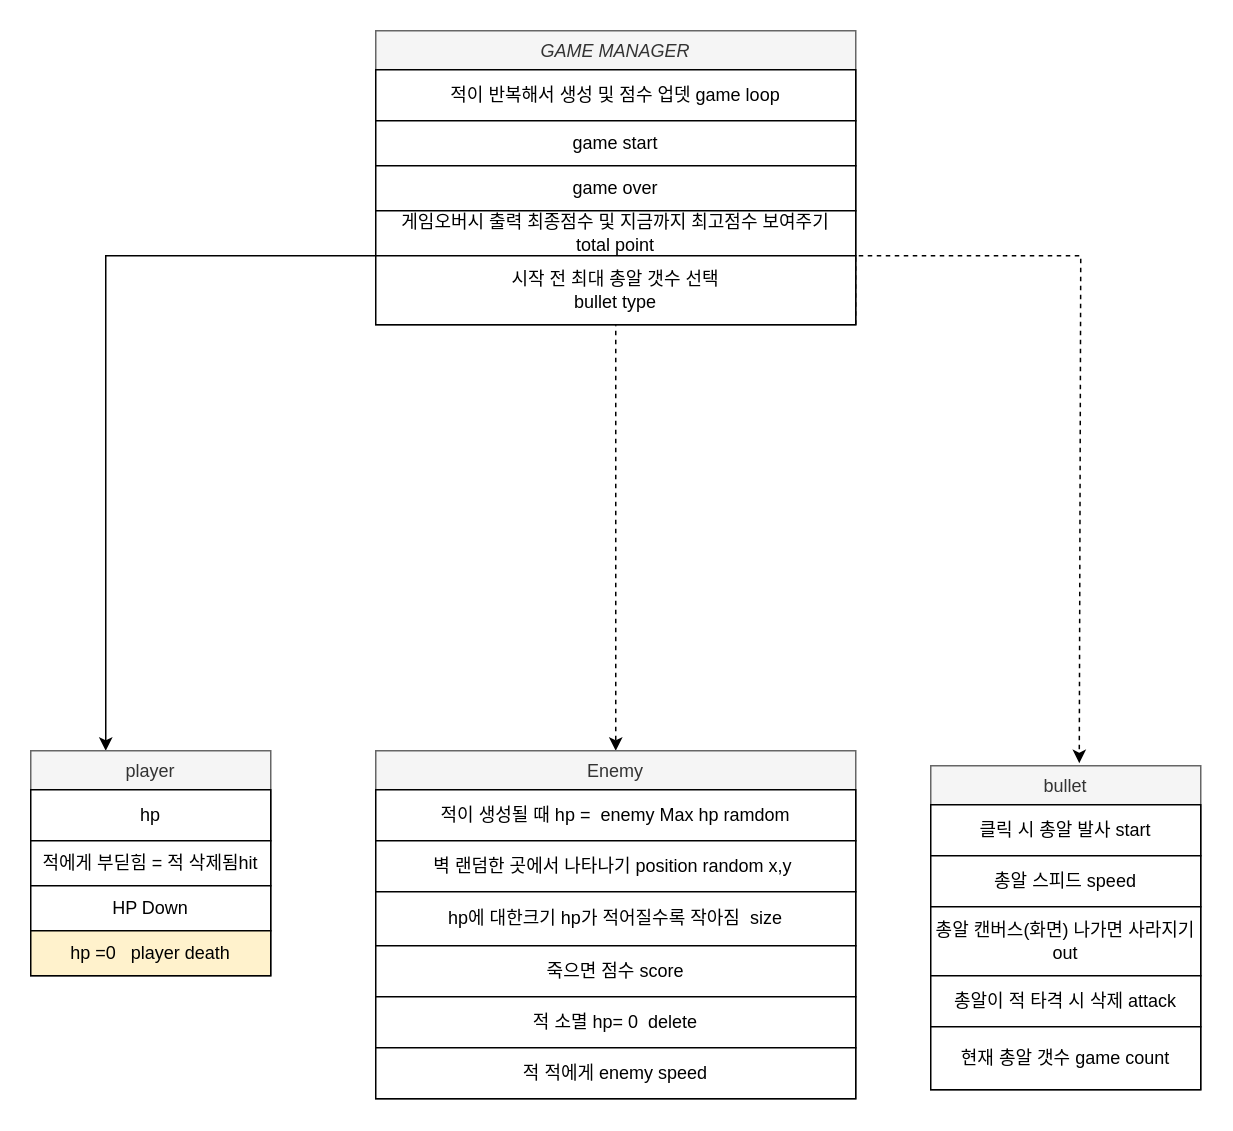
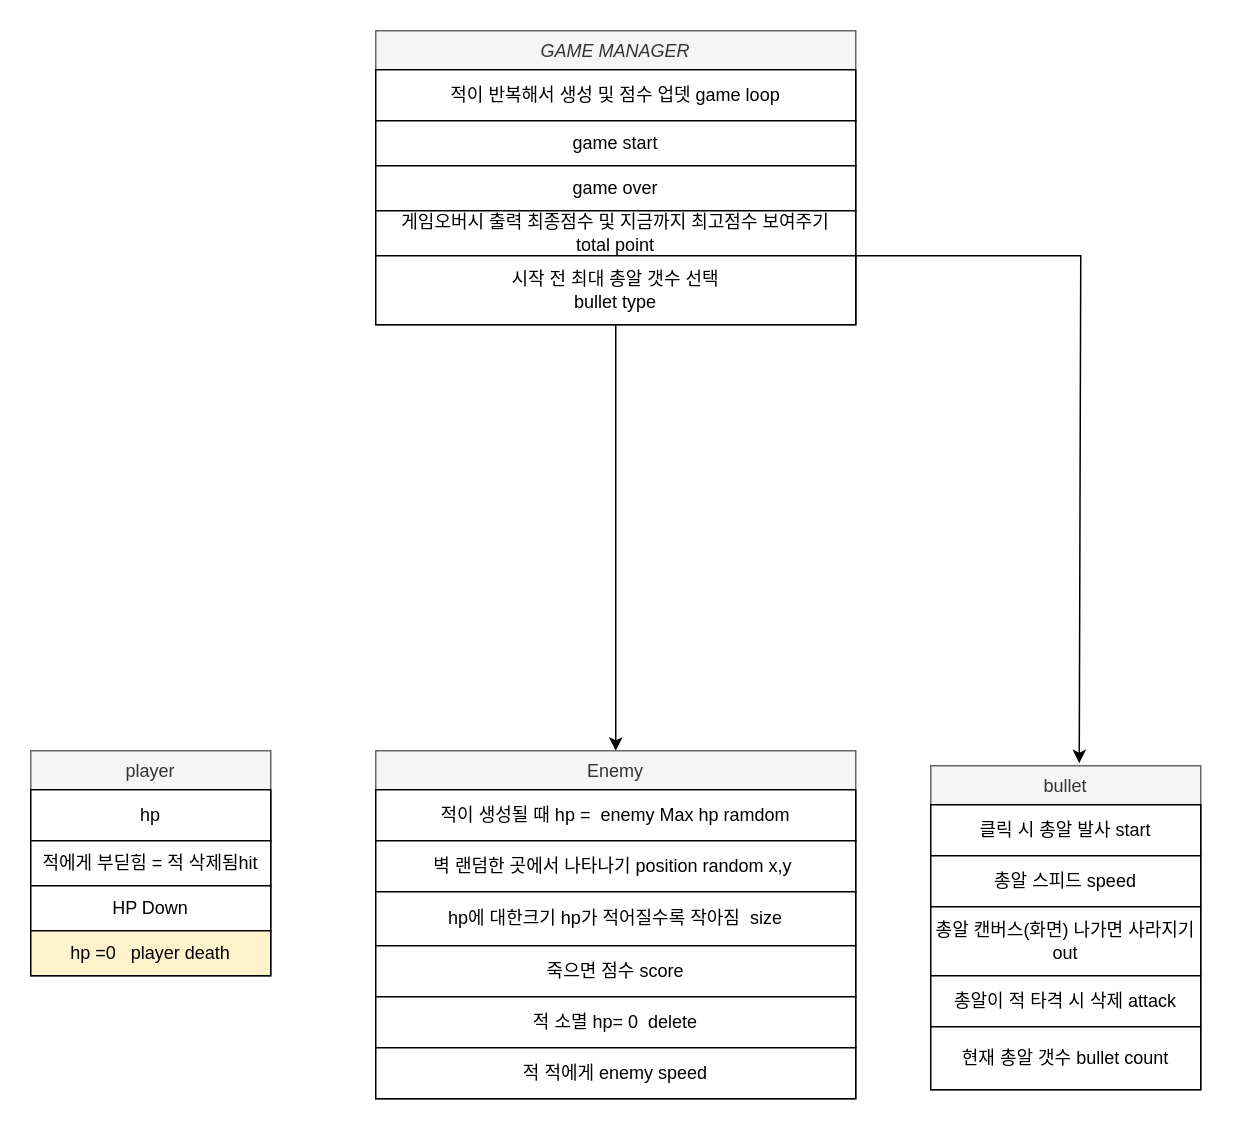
  <mxCell id="0" />
  <mxCell id="1" parent="0" />
- <mxCell id="2" style="edgeStyle=orthogonalEdgeStyle;rounded=0;orthogonalLoop=1;jettySize=auto;html=1;exitX=0.25;exitY=1;exitDx=0;exitDy=0;" edge="1" parent="1" source="5" target="11"><mxGeometry relative="1" as="geometry"><mxPoint x="70" y="440" as="targetPoint" /><Array as="points"><mxPoint x="70" y="170" /></Array></mxGeometry></mxCell>
- <mxCell id="3" style="edgeStyle=orthogonalEdgeStyle;rounded=0;orthogonalLoop=1;jettySize=auto;html=1;exitX=0.5;exitY=1;exitDx=0;exitDy=0;dashed=1;" edge="1" parent="1" source="5" target="16"><mxGeometry relative="1" as="geometry"><Array as="points"><mxPoint x="410" y="170" /></Array></mxGeometry></mxCell>
- <mxCell id="4" style="edgeStyle=orthogonalEdgeStyle;rounded=0;orthogonalLoop=1;jettySize=auto;html=1;exitX=1;exitY=1;exitDx=0;exitDy=0;entryX=0.55;entryY=-0.008;entryDx=0;entryDy=0;entryPerimeter=0;dashed=1;" edge="1" parent="1" source="5" target="23"><mxGeometry relative="1" as="geometry"><mxPoint x="720" y="500" as="targetPoint" /><Array as="points"><mxPoint x="720" y="170" /></Array></mxGeometry></mxCell>
+ <mxCell id="3" style="edgeStyle=orthogonalEdgeStyle;rounded=0;orthogonalLoop=1;jettySize=auto;html=1;exitX=0.5;exitY=1;exitDx=0;exitDy=0;" edge="1" parent="1" source="5" target="16"><mxGeometry relative="1" as="geometry"><Array as="points"><mxPoint x="410" y="170" /></Array></mxGeometry></mxCell>
+ <mxCell id="4" style="edgeStyle=orthogonalEdgeStyle;rounded=0;orthogonalLoop=1;jettySize=auto;html=1;exitX=1;exitY=1;exitDx=0;exitDy=0;entryX=0.55;entryY=-0.008;entryDx=0;entryDy=0;entryPerimeter=0;" edge="1" parent="1" source="5" target="23"><mxGeometry relative="1" as="geometry"><mxPoint x="720" y="500" as="targetPoint" /><Array as="points"><mxPoint x="720" y="170" /></Array></mxGeometry></mxCell>
  <mxCell id="5" value="GAME MANAGER" style="swimlane;fontStyle=2;align=center;verticalAlign=top;childLayout=stackLayout;horizontal=1;startSize=26;horizontalStack=0;resizeParent=1;resizeLast=0;collapsible=1;marginBottom=0;rounded=0;shadow=0;strokeWidth=1;fillColor=#f5f5f5;strokeColor=#666666;fontColor=#333333;" parent="1" vertex="1"><mxGeometry x="250" y="20" width="320" height="196" as="geometry"><mxRectangle x="230" y="140" width="160" height="26" as="alternateBounds" /></mxGeometry></mxCell>
  <mxCell id="6" value="적이 반복해서 생성 및 점수 업뎃 game loop" style="rounded=0;whiteSpace=wrap;html=1;" vertex="1" parent="5"><mxGeometry y="26" width="320" height="34" as="geometry" /></mxCell>
  <mxCell id="7" value="game start" style="rounded=0;whiteSpace=wrap;html=1;" vertex="1" parent="5"><mxGeometry y="60" width="320" height="30" as="geometry" /></mxCell>
  <mxCell id="8" value="game over" style="rounded=0;whiteSpace=wrap;html=1;" vertex="1" parent="5"><mxGeometry y="90" width="320" height="30" as="geometry" /></mxCell>
  <mxCell id="9" value="게임오버시 출력 최종점수 및 지금까지 최고점수 보여주기&lt;br&gt;total point" style="rounded=0;whiteSpace=wrap;html=1;" vertex="1" parent="5"><mxGeometry y="120" width="320" height="30" as="geometry" /></mxCell>
  <mxCell id="10" value="시작 전 최대 총알 갯수 선택&lt;br&gt;bullet type" style="rounded=0;whiteSpace=wrap;html=1;" vertex="1" parent="5"><mxGeometry y="150" width="320" height="46" as="geometry" /></mxCell>
  <mxCell id="11" value="player" style="swimlane;fontStyle=0;align=center;verticalAlign=top;childLayout=stackLayout;horizontal=1;startSize=26;horizontalStack=0;resizeParent=1;resizeLast=0;collapsible=1;marginBottom=0;rounded=0;shadow=0;strokeWidth=1;fillColor=#f5f5f5;strokeColor=#666666;fontColor=#333333;" parent="1" vertex="1"><mxGeometry x="20" y="500" width="160" height="150" as="geometry"><mxRectangle x="130" y="380" width="160" height="26" as="alternateBounds" /></mxGeometry></mxCell>
  <mxCell id="12" value="hp" style="rounded=0;whiteSpace=wrap;html=1;" vertex="1" parent="11"><mxGeometry y="26" width="160" height="34" as="geometry" /></mxCell>
  <mxCell id="13" value="적에게 부딛힘 = 적 삭제됨hit" style="rounded=0;whiteSpace=wrap;html=1;" vertex="1" parent="11"><mxGeometry y="60" width="160" height="30" as="geometry" /></mxCell>
  <mxCell id="14" value="HP Down" style="rounded=0;whiteSpace=wrap;html=1;" vertex="1" parent="11"><mxGeometry y="90" width="160" height="30" as="geometry" /></mxCell>
  <mxCell id="15" value="hp =0&amp;nbsp; &amp;nbsp;player death" style="rounded=0;whiteSpace=wrap;html=1;fillColor=#fff2cc;" vertex="1" parent="11"><mxGeometry y="120" width="160" height="30" as="geometry" /></mxCell>
  <mxCell id="16" value="Enemy" style="swimlane;fontStyle=0;align=center;verticalAlign=top;childLayout=stackLayout;horizontal=1;startSize=26;horizontalStack=0;resizeParent=1;resizeLast=0;collapsible=1;marginBottom=0;rounded=0;shadow=0;strokeWidth=1;fillColor=#f5f5f5;strokeColor=#666666;fontColor=#333333;" vertex="1" parent="1"><mxGeometry x="250" y="500" width="320" height="232" as="geometry"><mxRectangle x="130" y="380" width="160" height="26" as="alternateBounds" /></mxGeometry></mxCell>
  <mxCell id="17" value="적이 생성될 때 hp =&amp;nbsp; enemy Max hp ramdom" style="rounded=0;whiteSpace=wrap;html=1;" vertex="1" parent="16"><mxGeometry y="26" width="320" height="34" as="geometry" /></mxCell>
  <mxCell id="18" value="벽 랜덤한 곳에서 나타나기&amp;nbsp;position random x,y&amp;nbsp;" style="rounded=0;whiteSpace=wrap;html=1;" vertex="1" parent="16"><mxGeometry y="60" width="320" height="34" as="geometry" /></mxCell>
  <mxCell id="19" value="hp에 대한크기 hp가 적어질수록 작아짐&amp;nbsp; size" style="rounded=0;whiteSpace=wrap;html=1;" vertex="1" parent="16"><mxGeometry y="94" width="320" height="36" as="geometry" /></mxCell>
  <mxCell id="20" value="죽으면 점수 score" style="rounded=0;whiteSpace=wrap;html=1;" vertex="1" parent="16"><mxGeometry y="130" width="320" height="34" as="geometry" /></mxCell>
  <mxCell id="21" value="적 소멸 hp= 0&amp;nbsp; delete" style="rounded=0;whiteSpace=wrap;html=1;" vertex="1" parent="16"><mxGeometry y="164" width="320" height="34" as="geometry" /></mxCell>
  <mxCell id="22" value="적 적에게 enemy speed" style="rounded=0;whiteSpace=wrap;html=1;" vertex="1" parent="16"><mxGeometry y="198" width="320" height="34" as="geometry" /></mxCell>
  <mxCell id="23" value="bullet" style="swimlane;fontStyle=0;align=center;verticalAlign=top;childLayout=stackLayout;horizontal=1;startSize=26;horizontalStack=0;resizeParent=1;resizeLast=0;collapsible=1;marginBottom=0;rounded=0;shadow=0;strokeWidth=1;fillColor=#f5f5f5;strokeColor=#666666;fontColor=#333333;" vertex="1" parent="1"><mxGeometry x="620" y="510" width="180" height="216" as="geometry"><mxRectangle x="130" y="380" width="160" height="26" as="alternateBounds" /></mxGeometry></mxCell>
  <mxCell id="24" value="클릭 시 총알 발사 start" style="rounded=0;whiteSpace=wrap;html=1;" vertex="1" parent="23"><mxGeometry y="26" width="180" height="34" as="geometry" /></mxCell>
  <mxCell id="25" value="총알 스피드 speed" style="rounded=0;whiteSpace=wrap;html=1;" vertex="1" parent="23"><mxGeometry y="60" width="180" height="34" as="geometry" /></mxCell>
  <mxCell id="26" value="총알 캔버스(화면) 나가면 사라지기 out" style="rounded=0;whiteSpace=wrap;html=1;" vertex="1" parent="23"><mxGeometry y="94" width="180" height="46" as="geometry" /></mxCell>
  <mxCell id="27" value="총알이 적 타격 시 삭제 attack" style="rounded=0;whiteSpace=wrap;html=1;" vertex="1" parent="23"><mxGeometry y="140" width="180" height="34" as="geometry" /></mxCell>
- <mxCell id="28" value="현재 총알 갯수 game count" style="rounded=0;whiteSpace=wrap;html=1;" vertex="1" parent="23"><mxGeometry y="174" width="180" height="42" as="geometry" /></mxCell>
+ <mxCell id="28" value="현재 총알 갯수 bullet count" style="rounded=0;whiteSpace=wrap;html=1;" vertex="1" parent="23"><mxGeometry y="174" width="180" height="42" as="geometry" /></mxCell>
